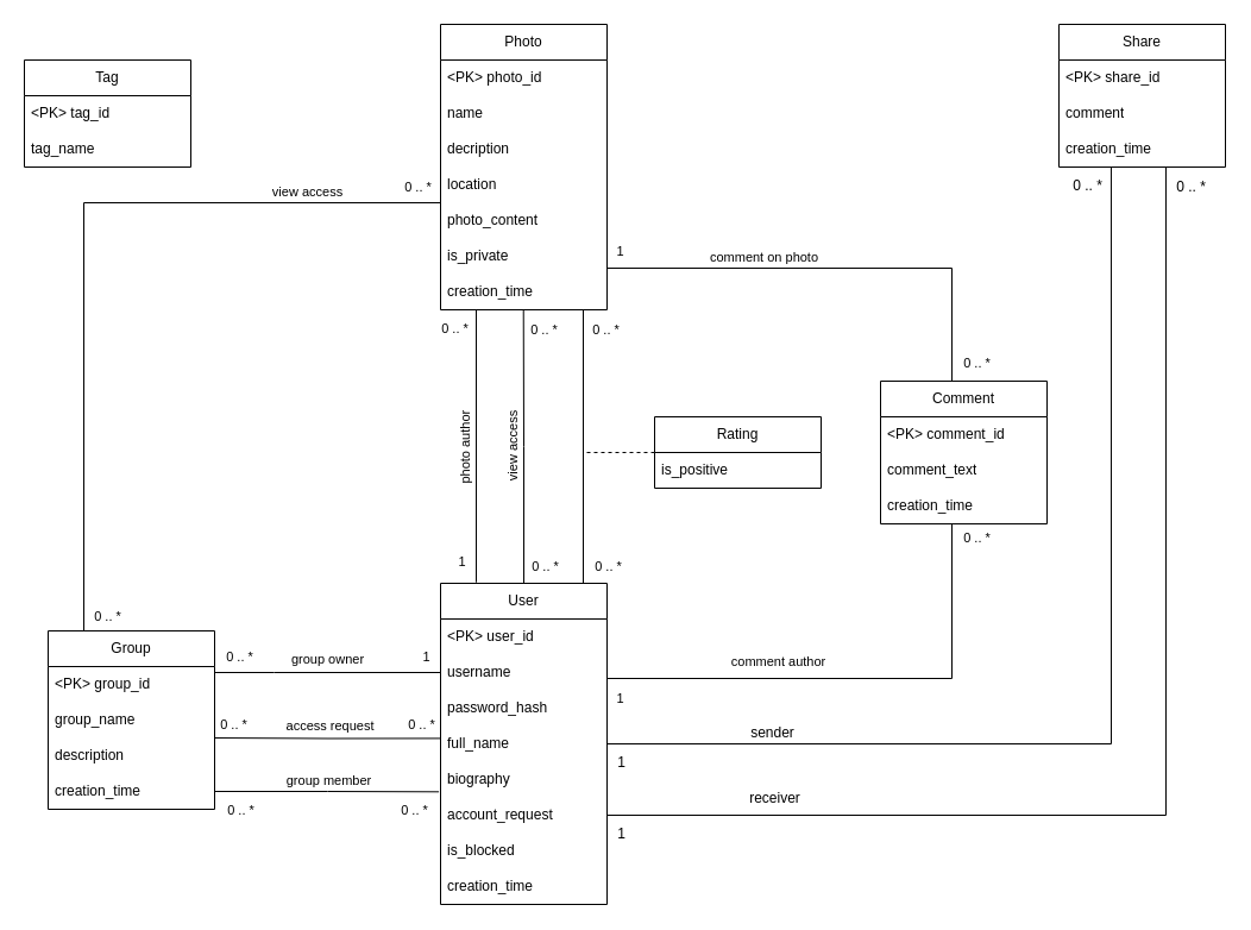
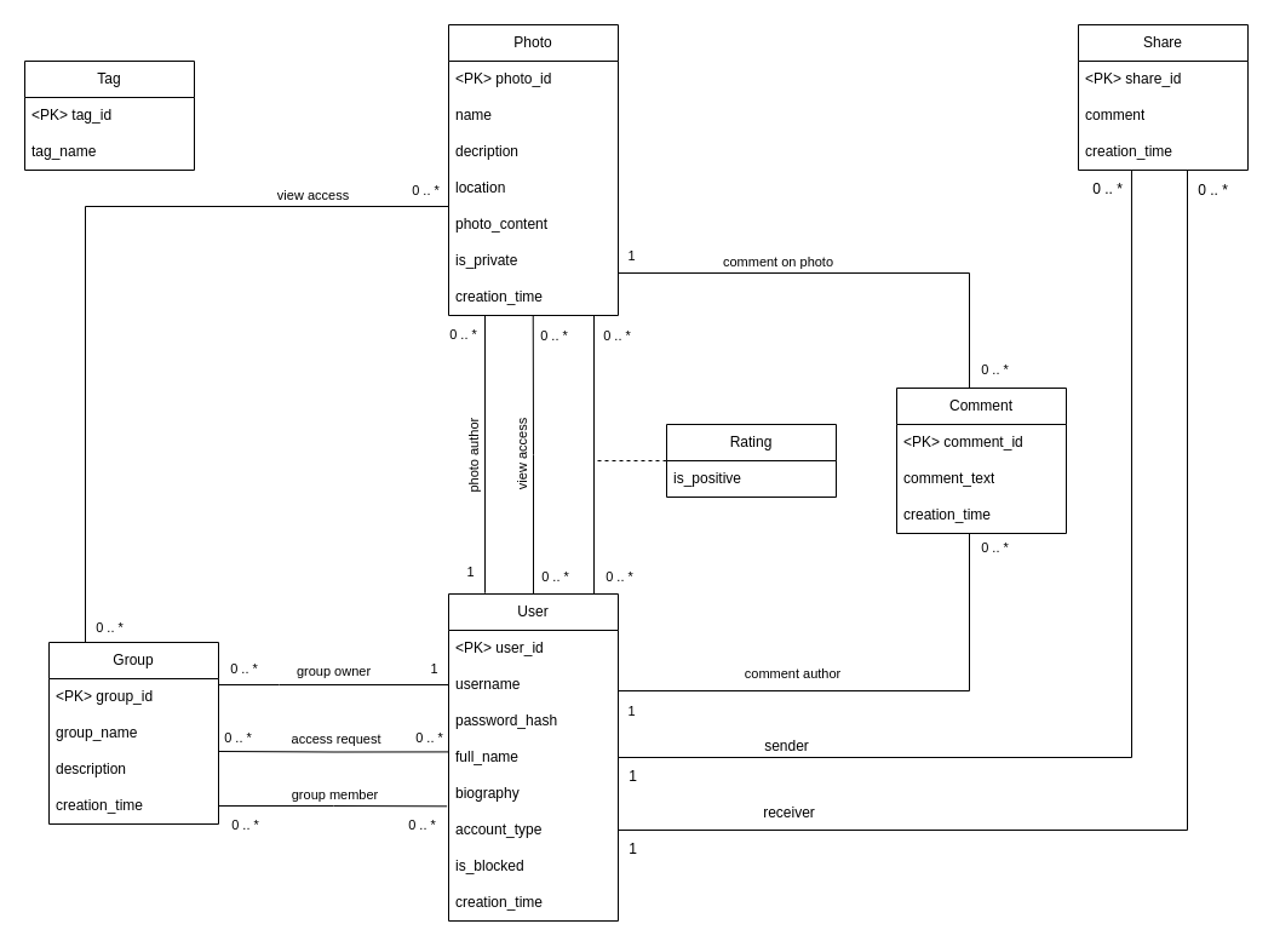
  <mxCell id="0" />
  <mxCell id="1" parent="0" />
  <mxCell id="2" style="edgeStyle=orthogonalEdgeStyle;rounded=0;orthogonalLoop=1;jettySize=auto;html=1;entryX=0.5;entryY=0;entryDx=0;entryDy=0;endArrow=none;endFill=0;" parent="1" source="5" target="32" edge="1"><mxGeometry relative="1" as="geometry"><Array as="points"><mxPoint x="490" y="490" /></Array></mxGeometry></mxCell>
  <mxCell id="3" value="0 .. *" style="edgeLabel;html=1;align=center;verticalAlign=middle;resizable=0;points=[];" parent="2" vertex="1" connectable="0"><mxGeometry x="-0.852" relative="1" as="geometry"><mxPoint x="18" y="-5" as="offset" /></mxGeometry></mxCell>
  <mxCell id="4" value="0 .. *" style="edgeLabel;html=1;align=center;verticalAlign=middle;resizable=0;points=[];" parent="2" vertex="1" connectable="0"><mxGeometry x="0.858" relative="1" as="geometry"><mxPoint x="50" y="-15" as="offset" /></mxGeometry></mxCell>
  <mxCell id="5" value="Photo" style="swimlane;fontStyle=0;childLayout=stackLayout;horizontal=1;startSize=30;horizontalStack=0;resizeParent=1;resizeParentMax=0;resizeLast=0;collapsible=1;marginBottom=0;whiteSpace=wrap;html=1;" parent="1" vertex="1"><mxGeometry x="370" y="20" width="140" height="240" as="geometry" /></mxCell>
  <mxCell id="6" value="&amp;lt;PK&amp;gt; photo_id" style="text;strokeColor=none;fillColor=none;align=left;verticalAlign=middle;spacingLeft=4;spacingRight=4;overflow=hidden;points=[[0,0.5],[1,0.5]];portConstraint=eastwest;rotatable=0;whiteSpace=wrap;html=1;" parent="5" vertex="1"><mxGeometry y="30" width="140" height="30" as="geometry" /></mxCell>
  <mxCell id="7" value="name" style="text;strokeColor=none;fillColor=none;align=left;verticalAlign=middle;spacingLeft=4;spacingRight=4;overflow=hidden;points=[[0,0.5],[1,0.5]];portConstraint=eastwest;rotatable=0;whiteSpace=wrap;html=1;" parent="5" vertex="1"><mxGeometry y="60" width="140" height="30" as="geometry" /></mxCell>
  <mxCell id="8" value="decription" style="text;strokeColor=none;fillColor=none;align=left;verticalAlign=middle;spacingLeft=4;spacingRight=4;overflow=hidden;points=[[0,0.5],[1,0.5]];portConstraint=eastwest;rotatable=0;whiteSpace=wrap;html=1;" parent="5" vertex="1"><mxGeometry y="90" width="140" height="30" as="geometry" /></mxCell>
  <mxCell id="9" value="location" style="text;strokeColor=none;fillColor=none;align=left;verticalAlign=middle;spacingLeft=4;spacingRight=4;overflow=hidden;points=[[0,0.5],[1,0.5]];portConstraint=eastwest;rotatable=0;whiteSpace=wrap;html=1;" parent="5" vertex="1"><mxGeometry y="120" width="140" height="30" as="geometry" /></mxCell>
  <mxCell id="10" value="photo_content" style="text;strokeColor=none;fillColor=none;align=left;verticalAlign=middle;spacingLeft=4;spacingRight=4;overflow=hidden;points=[[0,0.5],[1,0.5]];portConstraint=eastwest;rotatable=0;whiteSpace=wrap;html=1;" parent="5" vertex="1"><mxGeometry y="150" width="140" height="30" as="geometry" /></mxCell>
  <mxCell id="11" value="is_private" style="text;strokeColor=none;fillColor=none;align=left;verticalAlign=middle;spacingLeft=4;spacingRight=4;overflow=hidden;points=[[0,0.5],[1,0.5]];portConstraint=eastwest;rotatable=0;whiteSpace=wrap;html=1;" parent="5" vertex="1"><mxGeometry y="180" width="140" height="30" as="geometry" /></mxCell>
  <mxCell id="12" value="&lt;div&gt;creation_time&lt;/div&gt;" style="text;strokeColor=none;fillColor=none;align=left;verticalAlign=middle;spacingLeft=4;spacingRight=4;overflow=hidden;points=[[0,0.5],[1,0.5]];portConstraint=eastwest;rotatable=0;whiteSpace=wrap;html=1;" parent="5" vertex="1"><mxGeometry y="210" width="140" height="30" as="geometry" /></mxCell>
  <mxCell id="13" value="Tag" style="swimlane;fontStyle=0;childLayout=stackLayout;horizontal=1;startSize=30;horizontalStack=0;resizeParent=1;resizeParentMax=0;resizeLast=0;collapsible=1;marginBottom=0;whiteSpace=wrap;html=1;" parent="1" vertex="1"><mxGeometry x="20" y="50" width="140" height="90" as="geometry" /></mxCell>
  <mxCell id="14" value="&amp;lt;PK&amp;gt; tag_id" style="text;strokeColor=none;fillColor=none;align=left;verticalAlign=middle;spacingLeft=4;spacingRight=4;overflow=hidden;points=[[0,0.5],[1,0.5]];portConstraint=eastwest;rotatable=0;whiteSpace=wrap;html=1;" parent="13" vertex="1"><mxGeometry y="30" width="140" height="30" as="geometry" /></mxCell>
  <mxCell id="15" value="tag_name" style="text;strokeColor=none;fillColor=none;align=left;verticalAlign=middle;spacingLeft=4;spacingRight=4;overflow=hidden;points=[[0,0.5],[1,0.5]];portConstraint=eastwest;rotatable=0;whiteSpace=wrap;html=1;" parent="13" vertex="1"><mxGeometry y="60" width="140" height="30" as="geometry" /></mxCell>
  <mxCell id="16" style="edgeStyle=orthogonalEdgeStyle;rounded=0;orthogonalLoop=1;jettySize=auto;html=1;entryX=1;entryY=0.5;entryDx=0;entryDy=0;endArrow=none;endFill=0;" parent="1" edge="1"><mxGeometry relative="1" as="geometry"><mxPoint x="800.024" y="325" as="sourcePoint" /><mxPoint x="510" y="130" as="targetPoint" /><Array as="points"><mxPoint x="800" y="225" /><mxPoint x="510" y="225" /></Array></mxGeometry></mxCell>
  <mxCell id="17" value="1" style="edgeLabel;html=1;align=center;verticalAlign=middle;resizable=0;points=[];" parent="16" vertex="1" connectable="0"><mxGeometry x="0.856" relative="1" as="geometry"><mxPoint x="10" y="45" as="offset" /></mxGeometry></mxCell>
  <mxCell id="18" value="0 .. *" style="edgeLabel;html=1;align=center;verticalAlign=middle;resizable=0;points=[];" parent="16" vertex="1" connectable="0"><mxGeometry x="-0.837" y="1" relative="1" as="geometry"><mxPoint x="21" y="19" as="offset" /></mxGeometry></mxCell>
  <mxCell id="19" value="comment on photo" style="edgeLabel;html=1;align=center;verticalAlign=middle;resizable=0;points=[];" parent="16" vertex="1" connectable="0"><mxGeometry x="0.069" y="3" relative="1" as="geometry"><mxPoint y="-13" as="offset" /></mxGeometry></mxCell>
  <mxCell id="20" style="edgeStyle=orthogonalEdgeStyle;rounded=0;orthogonalLoop=1;jettySize=auto;html=1;entryX=1;entryY=0.5;entryDx=0;entryDy=0;endArrow=none;endFill=0;" parent="1" source="24" target="37" edge="1"><mxGeometry relative="1" as="geometry"><Array as="points"><mxPoint x="800" y="570" /><mxPoint x="510" y="570" /></Array></mxGeometry></mxCell>
  <mxCell id="21" value="0 .. *" style="edgeLabel;html=1;align=center;verticalAlign=middle;resizable=0;points=[];" parent="20" vertex="1" connectable="0"><mxGeometry x="-0.936" relative="1" as="geometry"><mxPoint x="20" y="-5" as="offset" /></mxGeometry></mxCell>
  <mxCell id="22" value="1" style="edgeLabel;html=1;align=center;verticalAlign=middle;resizable=0;points=[];" parent="20" vertex="1" connectable="0"><mxGeometry x="0.942" y="-1" relative="1" as="geometry"><mxPoint x="11" y="-54" as="offset" /></mxGeometry></mxCell>
  <mxCell id="23" value="comment author" style="edgeLabel;html=1;align=center;verticalAlign=middle;resizable=0;points=[];" parent="20" vertex="1" connectable="0"><mxGeometry x="0.557" y="-2" relative="1" as="geometry"><mxPoint x="116" y="-13" as="offset" /></mxGeometry></mxCell>
  <mxCell id="24" value="Comment" style="swimlane;fontStyle=0;childLayout=stackLayout;horizontal=1;startSize=30;horizontalStack=0;resizeParent=1;resizeParentMax=0;resizeLast=0;collapsible=1;marginBottom=0;whiteSpace=wrap;html=1;" parent="1" vertex="1"><mxGeometry x="740" y="320" width="140" height="120" as="geometry" /></mxCell>
  <mxCell id="25" value="&amp;lt;PK&amp;gt; comment_id" style="text;strokeColor=none;fillColor=none;align=left;verticalAlign=middle;spacingLeft=4;spacingRight=4;overflow=hidden;points=[[0,0.5],[1,0.5]];portConstraint=eastwest;rotatable=0;whiteSpace=wrap;html=1;" parent="24" vertex="1"><mxGeometry y="30" width="140" height="30" as="geometry" /></mxCell>
  <mxCell id="26" value="comment_text" style="text;strokeColor=none;fillColor=none;align=left;verticalAlign=middle;spacingLeft=4;spacingRight=4;overflow=hidden;points=[[0,0.5],[1,0.5]];portConstraint=eastwest;rotatable=0;whiteSpace=wrap;html=1;" parent="24" vertex="1"><mxGeometry y="60" width="140" height="30" as="geometry" /></mxCell>
  <mxCell id="27" value="&lt;div&gt;creation_time&lt;/div&gt;" style="text;strokeColor=none;fillColor=none;align=left;verticalAlign=middle;spacingLeft=4;spacingRight=4;overflow=hidden;points=[[0,0.5],[1,0.5]];portConstraint=eastwest;rotatable=0;whiteSpace=wrap;html=1;" parent="24" vertex="1"><mxGeometry y="90" width="140" height="30" as="geometry" /></mxCell>
  <mxCell id="28" style="edgeStyle=orthogonalEdgeStyle;rounded=0;orthogonalLoop=1;jettySize=auto;html=1;endArrow=none;endFill=0;exitX=0.213;exitY=-0.003;exitDx=0;exitDy=0;exitPerimeter=0;" parent="1" source="32" edge="1"><mxGeometry relative="1" as="geometry"><mxPoint x="400" y="260" as="targetPoint" /><Array as="points"><mxPoint x="400" y="261" /></Array><mxPoint x="400" y="460" as="sourcePoint" /></mxGeometry></mxCell>
  <mxCell id="29" value="0 .. *" style="edgeLabel;html=1;align=center;verticalAlign=middle;resizable=0;points=[];" parent="28" vertex="1" connectable="0"><mxGeometry x="0.868" relative="1" as="geometry"><mxPoint x="-19" as="offset" /></mxGeometry></mxCell>
  <mxCell id="30" value="1" style="edgeLabel;html=1;align=center;verticalAlign=middle;resizable=0;points=[];" parent="28" vertex="1" connectable="0"><mxGeometry x="-0.897" y="1" relative="1" as="geometry"><mxPoint x="-12" y="-6" as="offset" /></mxGeometry></mxCell>
  <mxCell id="31" value="photo author" style="edgeLabel;html=1;align=center;verticalAlign=middle;resizable=0;points=[];rotation=-90;" parent="28" vertex="1" connectable="0"><mxGeometry x="-0.023" y="-2" relative="1" as="geometry"><mxPoint x="-12" as="offset" /></mxGeometry></mxCell>
  <mxCell id="32" value="User" style="swimlane;fontStyle=0;childLayout=stackLayout;horizontal=1;startSize=30;horizontalStack=0;resizeParent=1;resizeParentMax=0;resizeLast=0;collapsible=1;marginBottom=0;whiteSpace=wrap;html=1;" parent="1" vertex="1"><mxGeometry x="370" y="490" width="140" height="270" as="geometry" /></mxCell>
  <mxCell id="33" value="&amp;lt;PK&amp;gt; user_id" style="text;strokeColor=none;fillColor=none;align=left;verticalAlign=middle;spacingLeft=4;spacingRight=4;overflow=hidden;points=[[0,0.5],[1,0.5]];portConstraint=eastwest;rotatable=0;whiteSpace=wrap;html=1;" parent="32" vertex="1"><mxGeometry y="30" width="140" height="30" as="geometry" /></mxCell>
  <mxCell id="34" value="username" style="text;strokeColor=none;fillColor=none;align=left;verticalAlign=middle;spacingLeft=4;spacingRight=4;overflow=hidden;points=[[0,0.5],[1,0.5]];portConstraint=eastwest;rotatable=0;whiteSpace=wrap;html=1;" parent="32" vertex="1"><mxGeometry y="60" width="140" height="30" as="geometry" /></mxCell>
  <mxCell id="35" value="password_hash" style="text;strokeColor=none;fillColor=none;align=left;verticalAlign=middle;spacingLeft=4;spacingRight=4;overflow=hidden;points=[[0,0.5],[1,0.5]];portConstraint=eastwest;rotatable=0;whiteSpace=wrap;html=1;" parent="32" vertex="1"><mxGeometry y="90" width="140" height="30" as="geometry" /></mxCell>
  <mxCell id="36" value="full_name" style="text;strokeColor=none;fillColor=none;align=left;verticalAlign=middle;spacingLeft=4;spacingRight=4;overflow=hidden;points=[[0,0.5],[1,0.5]];portConstraint=eastwest;rotatable=0;whiteSpace=wrap;html=1;" parent="32" vertex="1"><mxGeometry y="120" width="140" height="30" as="geometry" /></mxCell>
  <mxCell id="37" value="biography" style="text;strokeColor=none;fillColor=none;align=left;verticalAlign=middle;spacingLeft=4;spacingRight=4;overflow=hidden;points=[[0,0.5],[1,0.5]];portConstraint=eastwest;rotatable=0;whiteSpace=wrap;html=1;" parent="32" vertex="1"><mxGeometry y="150" width="140" height="30" as="geometry" /></mxCell>
- <mxCell id="38" value="account_request" style="text;strokeColor=none;fillColor=none;align=left;verticalAlign=middle;spacingLeft=4;spacingRight=4;overflow=hidden;points=[[0,0.5],[1,0.5]];portConstraint=eastwest;rotatable=0;whiteSpace=wrap;html=1;" parent="32" vertex="1"><mxGeometry y="180" width="140" height="30" as="geometry" /></mxCell>
+ <mxCell id="38" value="account_type" style="text;strokeColor=none;fillColor=none;align=left;verticalAlign=middle;spacingLeft=4;spacingRight=4;overflow=hidden;points=[[0,0.5],[1,0.5]];portConstraint=eastwest;rotatable=0;whiteSpace=wrap;html=1;" parent="32" vertex="1"><mxGeometry y="180" width="140" height="30" as="geometry" /></mxCell>
  <mxCell id="39" value="is_blocked" style="text;strokeColor=none;fillColor=none;align=left;verticalAlign=middle;spacingLeft=4;spacingRight=4;overflow=hidden;points=[[0,0.5],[1,0.5]];portConstraint=eastwest;rotatable=0;whiteSpace=wrap;html=1;" parent="32" vertex="1"><mxGeometry y="210" width="140" height="30" as="geometry" /></mxCell>
  <mxCell id="40" value="&lt;div&gt;creation_time&lt;/div&gt;" style="text;strokeColor=none;fillColor=none;align=left;verticalAlign=middle;spacingLeft=4;spacingRight=4;overflow=hidden;points=[[0,0.5],[1,0.5]];portConstraint=eastwest;rotatable=0;whiteSpace=wrap;html=1;" parent="32" vertex="1"><mxGeometry y="240" width="140" height="30" as="geometry" /></mxCell>
  <mxCell id="41" style="edgeStyle=orthogonalEdgeStyle;rounded=0;orthogonalLoop=1;jettySize=auto;html=1;endArrow=none;endFill=0;dashed=1;" parent="1" source="42" edge="1"><mxGeometry relative="1" as="geometry"><mxPoint x="490" y="380" as="targetPoint" /><Array as="points"><mxPoint x="490" y="380" /></Array></mxGeometry></mxCell>
  <mxCell id="42" value="Rating" style="swimlane;fontStyle=0;childLayout=stackLayout;horizontal=1;startSize=30;horizontalStack=0;resizeParent=1;resizeParentMax=0;resizeLast=0;collapsible=1;marginBottom=0;whiteSpace=wrap;html=1;" parent="1" vertex="1"><mxGeometry x="550" y="350" width="140" height="60" as="geometry" /></mxCell>
  <mxCell id="43" value="is_positive" style="text;strokeColor=none;fillColor=none;align=left;verticalAlign=middle;spacingLeft=4;spacingRight=4;overflow=hidden;points=[[0,0.5],[1,0.5]];portConstraint=eastwest;rotatable=0;whiteSpace=wrap;html=1;" parent="42" vertex="1"><mxGeometry y="30" width="140" height="30" as="geometry" /></mxCell>
  <mxCell id="44" style="edgeStyle=orthogonalEdgeStyle;rounded=0;orthogonalLoop=1;jettySize=auto;html=1;entryX=0;entryY=0.5;entryDx=0;entryDy=0;endArrow=none;endFill=0;" parent="1" source="48" target="9" edge="1"><mxGeometry relative="1" as="geometry"><Array as="points"><mxPoint x="70" y="170" /><mxPoint x="370" y="170" /></Array></mxGeometry></mxCell>
  <mxCell id="45" value="view access" style="edgeLabel;html=1;align=center;verticalAlign=middle;resizable=0;points=[];" parent="44" vertex="1" connectable="0"><mxGeometry x="0.599" y="-1" relative="1" as="geometry"><mxPoint x="7" y="-11" as="offset" /></mxGeometry></mxCell>
  <mxCell id="46" value="0 .. *" style="edgeLabel;html=1;align=center;verticalAlign=middle;resizable=0;points=[];" parent="44" vertex="1" connectable="0"><mxGeometry x="0.956" y="-3" relative="1" as="geometry"><mxPoint x="-23" y="-14" as="offset" /></mxGeometry></mxCell>
  <mxCell id="47" value="0 .. *" style="edgeLabel;html=1;align=center;verticalAlign=middle;resizable=0;points=[];" parent="44" vertex="1" connectable="0"><mxGeometry x="-0.946" y="-2" relative="1" as="geometry"><mxPoint x="17" y="5" as="offset" /></mxGeometry></mxCell>
  <mxCell id="48" value="Group" style="swimlane;fontStyle=0;childLayout=stackLayout;horizontal=1;startSize=30;horizontalStack=0;resizeParent=1;resizeParentMax=0;resizeLast=0;collapsible=1;marginBottom=0;whiteSpace=wrap;html=1;" parent="1" vertex="1"><mxGeometry x="40" y="530" width="140" height="150" as="geometry" /></mxCell>
  <mxCell id="49" value="&amp;lt;PK&amp;gt; group_id" style="text;strokeColor=none;fillColor=none;align=left;verticalAlign=middle;spacingLeft=4;spacingRight=4;overflow=hidden;points=[[0,0.5],[1,0.5]];portConstraint=eastwest;rotatable=0;whiteSpace=wrap;html=1;" parent="48" vertex="1"><mxGeometry y="30" width="140" height="30" as="geometry" /></mxCell>
  <mxCell id="50" value="group_name" style="text;strokeColor=none;fillColor=none;align=left;verticalAlign=middle;spacingLeft=4;spacingRight=4;overflow=hidden;points=[[0,0.5],[1,0.5]];portConstraint=eastwest;rotatable=0;whiteSpace=wrap;html=1;" parent="48" vertex="1"><mxGeometry y="60" width="140" height="30" as="geometry" /></mxCell>
  <mxCell id="51" value="description" style="text;strokeColor=none;fillColor=none;align=left;verticalAlign=middle;spacingLeft=4;spacingRight=4;overflow=hidden;points=[[0,0.5],[1,0.5]];portConstraint=eastwest;rotatable=0;whiteSpace=wrap;html=1;" parent="48" vertex="1"><mxGeometry y="90" width="140" height="30" as="geometry" /></mxCell>
  <mxCell id="52" value="&lt;div&gt;creation_time&lt;/div&gt;" style="text;strokeColor=none;fillColor=none;align=left;verticalAlign=middle;spacingLeft=4;spacingRight=4;overflow=hidden;points=[[0,0.5],[1,0.5]];portConstraint=eastwest;rotatable=0;whiteSpace=wrap;html=1;" parent="48" vertex="1"><mxGeometry y="120" width="140" height="30" as="geometry" /></mxCell>
  <mxCell id="53" style="edgeStyle=orthogonalEdgeStyle;rounded=0;orthogonalLoop=1;jettySize=auto;html=1;entryX=0;entryY=0.5;entryDx=0;entryDy=0;endArrow=none;endFill=0;" parent="1" source="49" target="34" edge="1"><mxGeometry relative="1" as="geometry"><Array as="points"><mxPoint x="230" y="565" /><mxPoint x="230" y="565" /></Array></mxGeometry></mxCell>
  <mxCell id="54" value="group owner" style="edgeLabel;html=1;align=center;verticalAlign=middle;resizable=0;points=[];" parent="53" vertex="1" connectable="0"><mxGeometry x="-0.105" y="-1" relative="1" as="geometry"><mxPoint x="9" y="-13" as="offset" /></mxGeometry></mxCell>
  <mxCell id="55" value="1" style="edgeLabel;html=1;align=center;verticalAlign=middle;resizable=0;points=[];" parent="53" vertex="1" connectable="0"><mxGeometry x="0.748" y="2" relative="1" as="geometry"><mxPoint x="11" y="-12" as="offset" /></mxGeometry></mxCell>
  <mxCell id="56" value="0 .. *" style="edgeLabel;html=1;align=center;verticalAlign=middle;resizable=0;points=[];" parent="53" vertex="1" connectable="0"><mxGeometry x="-0.822" y="2" relative="1" as="geometry"><mxPoint x="3" y="-12" as="offset" /></mxGeometry></mxCell>
  <mxCell id="57" style="edgeStyle=orthogonalEdgeStyle;rounded=0;orthogonalLoop=1;jettySize=auto;html=1;endArrow=none;endFill=0;entryX=-0.01;entryY=0.844;entryDx=0;entryDy=0;entryPerimeter=0;" parent="1" source="52" target="37" edge="1"><mxGeometry relative="1" as="geometry"><mxPoint x="340" y="650" as="targetPoint" /></mxGeometry></mxCell>
  <mxCell id="58" value="group member" style="edgeLabel;html=1;align=center;verticalAlign=middle;resizable=0;points=[];" parent="57" vertex="1" connectable="0"><mxGeometry x="-0.132" y="-1" relative="1" as="geometry"><mxPoint x="13" y="-11" as="offset" /></mxGeometry></mxCell>
  <mxCell id="59" value="0 .. *" style="edgeLabel;html=1;align=center;verticalAlign=middle;resizable=0;points=[];" parent="57" vertex="1" connectable="0"><mxGeometry x="0.815" relative="1" as="geometry"><mxPoint x="-3" y="15" as="offset" /></mxGeometry></mxCell>
  <mxCell id="60" value="0 .. *" style="edgeLabel;html=1;align=center;verticalAlign=middle;resizable=0;points=[];" parent="57" vertex="1" connectable="0"><mxGeometry x="-0.776" y="1" relative="1" as="geometry"><mxPoint y="16" as="offset" /></mxGeometry></mxCell>
  <mxCell id="61" style="edgeStyle=orthogonalEdgeStyle;rounded=0;orthogonalLoop=1;jettySize=auto;html=1;entryX=0.498;entryY=0.998;entryDx=0;entryDy=0;entryPerimeter=0;endArrow=none;endFill=0;" parent="1" source="32" target="12" edge="1"><mxGeometry relative="1" as="geometry" /></mxCell>
  <mxCell id="62" value="view access" style="edgeLabel;html=1;align=center;verticalAlign=middle;resizable=0;points=[];rotation=-90;" parent="61" vertex="1" connectable="0"><mxGeometry x="-0.062" y="-3" relative="1" as="geometry"><mxPoint x="-13" y="-6" as="offset" /></mxGeometry></mxCell>
  <mxCell id="63" value="0 .. *" style="edgeLabel;html=1;align=center;verticalAlign=middle;resizable=0;points=[];" parent="61" vertex="1" connectable="0"><mxGeometry x="0.809" relative="1" as="geometry"><mxPoint x="17" y="-6" as="offset" /></mxGeometry></mxCell>
  <mxCell id="64" value="0 .. *" style="edgeLabel;html=1;align=center;verticalAlign=middle;resizable=0;points=[];" parent="61" vertex="1" connectable="0"><mxGeometry x="-0.874" y="-2" relative="1" as="geometry"><mxPoint x="15" as="offset" /></mxGeometry></mxCell>
  <mxCell id="65" style="edgeStyle=orthogonalEdgeStyle;rounded=0;orthogonalLoop=1;jettySize=auto;html=1;entryX=1;entryY=0.5;entryDx=0;entryDy=0;fontSize=12;startSize=8;endSize=8;endArrow=none;endFill=0;" parent="1" source="73" target="40" edge="1"><mxGeometry relative="1" as="geometry"><Array as="points"><mxPoint x="980" y="685" /></Array></mxGeometry></mxCell>
  <mxCell id="66" value="0 .. *" style="edgeLabel;html=1;align=center;verticalAlign=middle;resizable=0;points=[];fontSize=12;" parent="65" vertex="1" connectable="0"><mxGeometry x="-0.971" relative="1" as="geometry"><mxPoint x="20" as="offset" /></mxGeometry></mxCell>
  <mxCell id="67" value="1" style="edgeLabel;html=1;align=center;verticalAlign=middle;resizable=0;points=[];fontSize=12;" parent="65" vertex="1" connectable="0"><mxGeometry x="0.979" y="3" relative="1" as="geometry"><mxPoint x="8" y="-34" as="offset" /></mxGeometry></mxCell>
  <mxCell id="68" value="receiver" style="edgeLabel;html=1;align=center;verticalAlign=middle;resizable=0;points=[];fontSize=12;" parent="65" vertex="1" connectable="0"><mxGeometry x="0.578" y="-1" relative="1" as="geometry"><mxPoint x="-27" y="-14" as="offset" /></mxGeometry></mxCell>
  <mxCell id="69" style="edgeStyle=orthogonalEdgeStyle;rounded=0;orthogonalLoop=1;jettySize=auto;html=1;fontSize=12;startSize=8;endSize=8;endArrow=none;endFill=0;exitX=0.314;exitY=1;exitDx=0;exitDy=0;exitPerimeter=0;entryX=1;entryY=0.5;entryDx=0;entryDy=0;" parent="1" source="76" target="32" edge="1"><mxGeometry relative="1" as="geometry"><mxPoint x="640" y="750" as="targetPoint" /><mxPoint x="950" y="180" as="sourcePoint" /></mxGeometry></mxCell>
  <mxCell id="70" value="0 .. *" style="edgeLabel;html=1;align=center;verticalAlign=middle;resizable=0;points=[];fontSize=12;" parent="69" vertex="1" connectable="0"><mxGeometry x="-0.953" y="2" relative="1" as="geometry"><mxPoint x="-22" y="-5" as="offset" /></mxGeometry></mxCell>
  <mxCell id="71" value="1" style="edgeLabel;html=1;align=center;verticalAlign=middle;resizable=0;points=[];fontSize=12;" parent="69" vertex="1" connectable="0"><mxGeometry x="0.969" relative="1" as="geometry"><mxPoint x="-3" y="15" as="offset" /></mxGeometry></mxCell>
  <mxCell id="72" value="sender" style="edgeLabel;html=1;align=center;verticalAlign=middle;resizable=0;points=[];fontSize=12;" parent="69" vertex="1" connectable="0"><mxGeometry x="0.536" y="-1" relative="1" as="geometry"><mxPoint x="-73" y="-9" as="offset" /></mxGeometry></mxCell>
  <mxCell id="73" value="Share" style="swimlane;fontStyle=0;childLayout=stackLayout;horizontal=1;startSize=30;horizontalStack=0;resizeParent=1;resizeParentMax=0;resizeLast=0;collapsible=1;marginBottom=0;whiteSpace=wrap;html=1;" parent="1" vertex="1"><mxGeometry x="890" y="20" width="140" height="120" as="geometry" /></mxCell>
  <mxCell id="74" value="&amp;lt;PK&amp;gt; share_id" style="text;strokeColor=none;fillColor=none;align=left;verticalAlign=middle;spacingLeft=4;spacingRight=4;overflow=hidden;points=[[0,0.5],[1,0.5]];portConstraint=eastwest;rotatable=0;whiteSpace=wrap;html=1;" parent="73" vertex="1"><mxGeometry y="30" width="140" height="30" as="geometry" /></mxCell>
  <mxCell id="75" value="comment" style="text;strokeColor=none;fillColor=none;align=left;verticalAlign=middle;spacingLeft=4;spacingRight=4;overflow=hidden;points=[[0,0.5],[1,0.5]];portConstraint=eastwest;rotatable=0;whiteSpace=wrap;html=1;" parent="73" vertex="1"><mxGeometry y="60" width="140" height="30" as="geometry" /></mxCell>
  <mxCell id="76" value="creation_time" style="text;strokeColor=none;fillColor=none;align=left;verticalAlign=middle;spacingLeft=4;spacingRight=4;overflow=hidden;points=[[0,0.5],[1,0.5]];portConstraint=eastwest;rotatable=0;whiteSpace=wrap;html=1;" parent="73" vertex="1"><mxGeometry y="90" width="140" height="30" as="geometry" /></mxCell>
  <mxCell id="77" style="edgeStyle=orthogonalEdgeStyle;rounded=0;orthogonalLoop=1;jettySize=auto;html=1;entryX=0;entryY=0.848;entryDx=0;entryDy=0;entryPerimeter=0;endArrow=none;endFill=0;" edge="1" parent="1"><mxGeometry relative="1" as="geometry"><mxPoint x="180" y="619.999" as="sourcePoint" /><mxPoint x="370" y="620.41" as="targetPoint" /></mxGeometry></mxCell>
  <mxCell id="78" value="0 .. *" style="edgeLabel;html=1;align=center;verticalAlign=middle;resizable=0;points=[];" vertex="1" connectable="0" parent="77"><mxGeometry x="-0.841" y="2" relative="1" as="geometry"><mxPoint y="-10" as="offset" /></mxGeometry></mxCell>
  <mxCell id="79" value="0 .. *" style="edgeLabel;html=1;align=center;verticalAlign=middle;resizable=0;points=[];" vertex="1" connectable="0" parent="77"><mxGeometry x="0.873" y="1" relative="1" as="geometry"><mxPoint x="-4" y="-11" as="offset" /></mxGeometry></mxCell>
  <mxCell id="80" value="access request" style="edgeLabel;html=1;align=center;verticalAlign=middle;resizable=0;points=[];" vertex="1" connectable="0" parent="77"><mxGeometry x="0.014" y="-1" relative="1" as="geometry"><mxPoint y="-12" as="offset" /></mxGeometry></mxCell>
